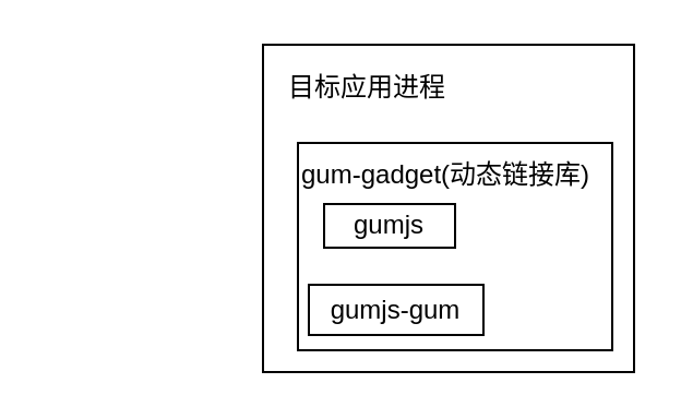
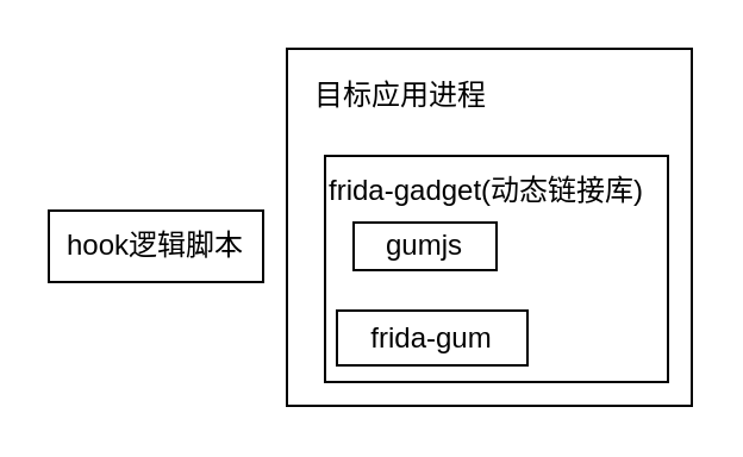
  <mxCell id="0" />
  <mxCell id="1" parent="0" />
  <mxCell id="2" value="" style="rounded=0;whiteSpace=wrap;html=1;" vertex="1" parent="1"><mxGeometry x="120" y="20" width="170" height="150" as="geometry" /></mxCell>
  <mxCell id="3" value="目标应用进程" style="text;html=1;resizable=0;points=[];autosize=1;align=left;verticalAlign=top;spacingTop=-4;" vertex="1" parent="1"><mxGeometry x="130" y="30" width="90" height="20" as="geometry" /></mxCell>
+ <mxCell id="4" value="hook逻辑脚本" style="rounded=0;whiteSpace=wrap;html=1;" vertex="1" parent="1"><mxGeometry x="20" y="88" width="90" height="30" as="geometry" /></mxCell>
  <mxCell id="5" value="" style="rounded=0;whiteSpace=wrap;html=1;" vertex="1" parent="1"><mxGeometry x="136" y="65" width="144" height="95" as="geometry" /></mxCell>
- <mxCell id="6" value="gum-gadget(动态链接库)" style="text;html=1;resizable=0;points=[];autosize=1;align=left;verticalAlign=top;spacingTop=-4;" vertex="1" parent="1"><mxGeometry x="136" y="70" width="150" height="20" as="geometry" /></mxCell>
+ <mxCell id="6" value="frida-gadget(动态链接库)" style="text;html=1;resizable=0;points=[];autosize=1;align=left;verticalAlign=top;spacingTop=-4;" vertex="1" parent="1"><mxGeometry x="136" y="70" width="150" height="20" as="geometry" /></mxCell>
  <mxCell id="7" value="gumjs" style="rounded=0;whiteSpace=wrap;html=1;" vertex="1" parent="1"><mxGeometry x="148" y="93" width="60" height="20" as="geometry" /></mxCell>
- <mxCell id="8" value="gumjs-gum" style="rounded=0;whiteSpace=wrap;html=1;" vertex="1" parent="1"><mxGeometry x="141" y="130" width="80" height="23" as="geometry" /></mxCell>
+ <mxCell id="8" value="frida-gum" style="rounded=0;whiteSpace=wrap;html=1;" vertex="1" parent="1"><mxGeometry x="141" y="130" width="80" height="23" as="geometry" /></mxCell>
